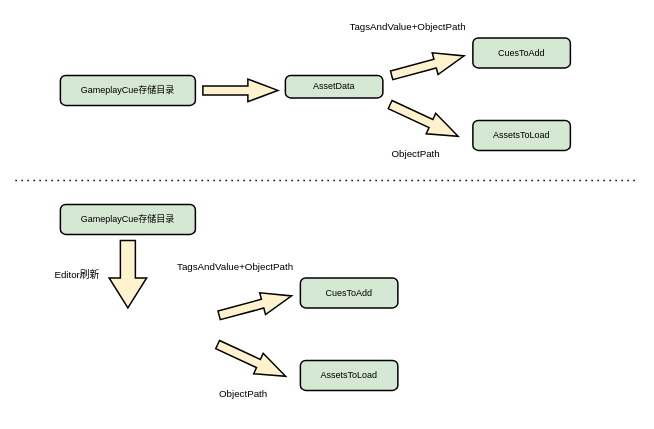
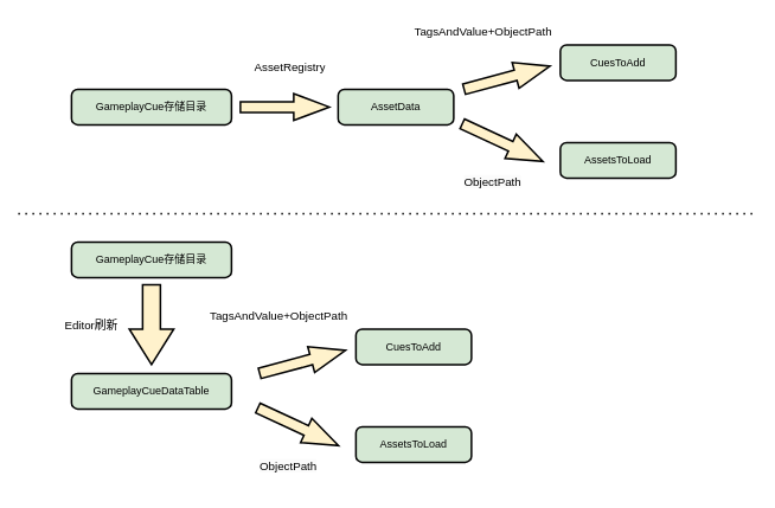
  <mxCell id="0" />
  <mxCell id="1" parent="0" />
  <mxCell id="2" value="GameplayCue存储目录" style="rounded=1;whiteSpace=wrap;html=1;absoluteArcSize=1;arcSize=14;strokeWidth=2;fillColor=#d5e8d4;strokeColor=#000000;" vertex="1" parent="1"><mxGeometry x="80" y="100" width="180" height="40" as="geometry" /></mxCell>
- <mxCell id="3" value="AssetData" style="rounded=1;whiteSpace=wrap;html=1;absoluteArcSize=1;arcSize=14;strokeWidth=2;fillColor=#d5e8d4;strokeColor=#000000;" vertex="1" parent="1"><mxGeometry x="380" y="100" width="130" height="30" as="geometry" /></mxCell>
+ <mxCell id="3" value="AssetData" style="rounded=1;whiteSpace=wrap;html=1;absoluteArcSize=1;arcSize=14;strokeWidth=2;fillColor=#d5e8d4;strokeColor=#000000;" vertex="1" parent="1"><mxGeometry x="380" y="100" width="130" height="40" as="geometry" /></mxCell>
  <mxCell id="4" value="" style="verticalLabelPosition=bottom;verticalAlign=top;html=1;strokeWidth=2;shape=mxgraph.arrows2.arrow;dy=0.6;dx=40;notch=0;strokeColor=#000000;fillColor=#fff2cc;" vertex="1" parent="1"><mxGeometry x="270" y="105" width="100" height="30" as="geometry" /></mxCell>
+ <mxCell id="5" value="&lt;font style=&quot;font-size: 13px;&quot;&gt;AssetRegistry&lt;/font&gt;" style="text;strokeColor=none;fillColor=none;align=left;verticalAlign=middle;spacingLeft=4;spacingRight=4;overflow=hidden;points=[[0,0.5],[1,0.5]];portConstraint=eastwest;rotatable=0;whiteSpace=wrap;html=1;" vertex="1" parent="1"><mxGeometry x="280" y="60" width="120" height="30" as="geometry" /></mxCell>
  <mxCell id="6" value="" style="verticalLabelPosition=bottom;verticalAlign=top;html=1;strokeWidth=2;shape=mxgraph.arrows2.arrow;dy=0.6;dx=40;notch=0;strokeColor=#000000;fillColor=#fff2cc;rotation=-15;" vertex="1" parent="1"><mxGeometry x="520" y="72" width="100" height="30" as="geometry" /></mxCell>
  <mxCell id="7" value="TagsAndValue+ObjectPath" style="text;strokeColor=none;fillColor=none;align=left;verticalAlign=middle;spacingLeft=4;spacingRight=4;overflow=hidden;points=[[0,0.5],[1,0.5]];portConstraint=eastwest;rotatable=0;whiteSpace=wrap;html=1;fontSize=13;" vertex="1" parent="1"><mxGeometry x="460" y="20" width="170" height="30" as="geometry" /></mxCell>
  <mxCell id="8" value="" style="verticalLabelPosition=bottom;verticalAlign=top;html=1;strokeWidth=2;shape=mxgraph.arrows2.arrow;dy=0.6;dx=40;notch=0;strokeColor=#000000;fillColor=#fff2cc;rotation=295;direction=south;" vertex="1" parent="1"><mxGeometry x="550" y="110" width="30" height="100" as="geometry" /></mxCell>
  <mxCell id="9" value="&lt;span style=&quot;color: rgb(0, 0, 0); font-family: Helvetica; font-size: 13px; font-style: normal; font-variant-ligatures: normal; font-variant-caps: normal; font-weight: 400; letter-spacing: normal; orphans: 2; text-align: left; text-indent: 0px; text-transform: none; widows: 2; word-spacing: 0px; -webkit-text-stroke-width: 0px; background-color: rgb(251, 251, 251); text-decoration-thickness: initial; text-decoration-style: initial; text-decoration-color: initial; float: none; display: inline !important;&quot;&gt;ObjectPath&lt;/span&gt;" style="text;whiteSpace=wrap;html=1;fontSize=13;" vertex="1" parent="1"><mxGeometry x="520" y="190" width="130" height="40" as="geometry" /></mxCell>
  <mxCell id="10" value="CuesToAdd" style="rounded=1;whiteSpace=wrap;html=1;absoluteArcSize=1;arcSize=14;strokeWidth=2;fillColor=#d5e8d4;strokeColor=#000000;" vertex="1" parent="1"><mxGeometry x="630" y="50" width="130" height="40" as="geometry" /></mxCell>
  <mxCell id="11" value="AssetsToLoad" style="rounded=1;whiteSpace=wrap;html=1;absoluteArcSize=1;arcSize=14;strokeWidth=2;fillColor=#d5e8d4;strokeColor=#000000;" vertex="1" parent="1"><mxGeometry x="630" y="160" width="130" height="40" as="geometry" /></mxCell>
  <mxCell id="12" value="GameplayCue存储目录" style="rounded=1;whiteSpace=wrap;html=1;absoluteArcSize=1;arcSize=14;strokeWidth=2;fillColor=#d5e8d4;strokeColor=#000000;" vertex="1" parent="1"><mxGeometry x="80" y="272" width="180" height="40" as="geometry" /></mxCell>
  <mxCell id="13" value="" style="verticalLabelPosition=bottom;verticalAlign=top;html=1;strokeWidth=2;shape=mxgraph.arrows2.arrow;dy=0.6;dx=40;notch=0;strokeColor=#000000;fillColor=#fff2cc;rotation=-15;" vertex="1" parent="1"><mxGeometry x="290" y="392" width="100" height="30" as="geometry" /></mxCell>
  <mxCell id="14" value="TagsAndValue+ObjectPath" style="text;strokeColor=none;fillColor=none;align=left;verticalAlign=middle;spacingLeft=4;spacingRight=4;overflow=hidden;points=[[0,0.5],[1,0.5]];portConstraint=eastwest;rotatable=0;whiteSpace=wrap;html=1;fontSize=13;" vertex="1" parent="1"><mxGeometry x="230" y="340" width="170" height="30" as="geometry" /></mxCell>
  <mxCell id="15" value="" style="verticalLabelPosition=bottom;verticalAlign=top;html=1;strokeWidth=2;shape=mxgraph.arrows2.arrow;dy=0.6;dx=40;notch=0;strokeColor=#000000;fillColor=#fff2cc;rotation=295;direction=south;" vertex="1" parent="1"><mxGeometry x="320" y="430" width="30" height="100" as="geometry" /></mxCell>
  <mxCell id="16" value="&lt;span style=&quot;color: rgb(0, 0, 0); font-family: Helvetica; font-size: 13px; font-style: normal; font-variant-ligatures: normal; font-variant-caps: normal; font-weight: 400; letter-spacing: normal; orphans: 2; text-align: left; text-indent: 0px; text-transform: none; widows: 2; word-spacing: 0px; -webkit-text-stroke-width: 0px; background-color: rgb(251, 251, 251); text-decoration-thickness: initial; text-decoration-style: initial; text-decoration-color: initial; float: none; display: inline !important;&quot;&gt;ObjectPath&lt;/span&gt;" style="text;whiteSpace=wrap;html=1;fontSize=13;" vertex="1" parent="1"><mxGeometry x="290" y="510" width="130" height="40" as="geometry" /></mxCell>
  <mxCell id="17" value="CuesToAdd" style="rounded=1;whiteSpace=wrap;html=1;absoluteArcSize=1;arcSize=14;strokeWidth=2;fillColor=#d5e8d4;strokeColor=#000000;" vertex="1" parent="1"><mxGeometry x="400" y="370" width="130" height="40" as="geometry" /></mxCell>
  <mxCell id="18" value="AssetsToLoad" style="rounded=1;whiteSpace=wrap;html=1;absoluteArcSize=1;arcSize=14;strokeWidth=2;fillColor=#d5e8d4;strokeColor=#000000;" vertex="1" parent="1"><mxGeometry x="400" y="480" width="130" height="40" as="geometry" /></mxCell>
+ <mxCell id="19" value="GameplayCueDataTable" style="rounded=1;whiteSpace=wrap;html=1;absoluteArcSize=1;arcSize=14;strokeWidth=2;fillColor=#d5e8d4;strokeColor=#000000;" vertex="1" parent="1"><mxGeometry x="80" y="420" width="180" height="40" as="geometry" /></mxCell>
  <mxCell id="20" value="" style="verticalLabelPosition=bottom;verticalAlign=top;html=1;strokeWidth=2;shape=mxgraph.arrows2.arrow;dy=0.6;dx=40;notch=0;strokeColor=#000000;fillColor=#fff2cc;direction=south;" vertex="1" parent="1"><mxGeometry x="145" y="320" width="50" height="90" as="geometry" /></mxCell>
  <mxCell id="21" value="Editor刷新" style="text;html=1;strokeColor=none;fillColor=none;align=center;verticalAlign=middle;whiteSpace=wrap;rounded=0;fontSize=13;" vertex="1" parent="1"><mxGeometry x="50" y="350" width="105" height="30" as="geometry" /></mxCell>
  <mxCell id="22" value="" style="endArrow=none;dashed=1;html=1;dashPattern=1 3;strokeWidth=2;rounded=0;fontSize=13;" edge="1" parent="1"><mxGeometry width="50" height="50" relative="1" as="geometry"><mxPoint y="240" as="sourcePoint" x="20" /><mxPoint x="850" y="240" as="targetPoint" /></mxGeometry></mxCell>
